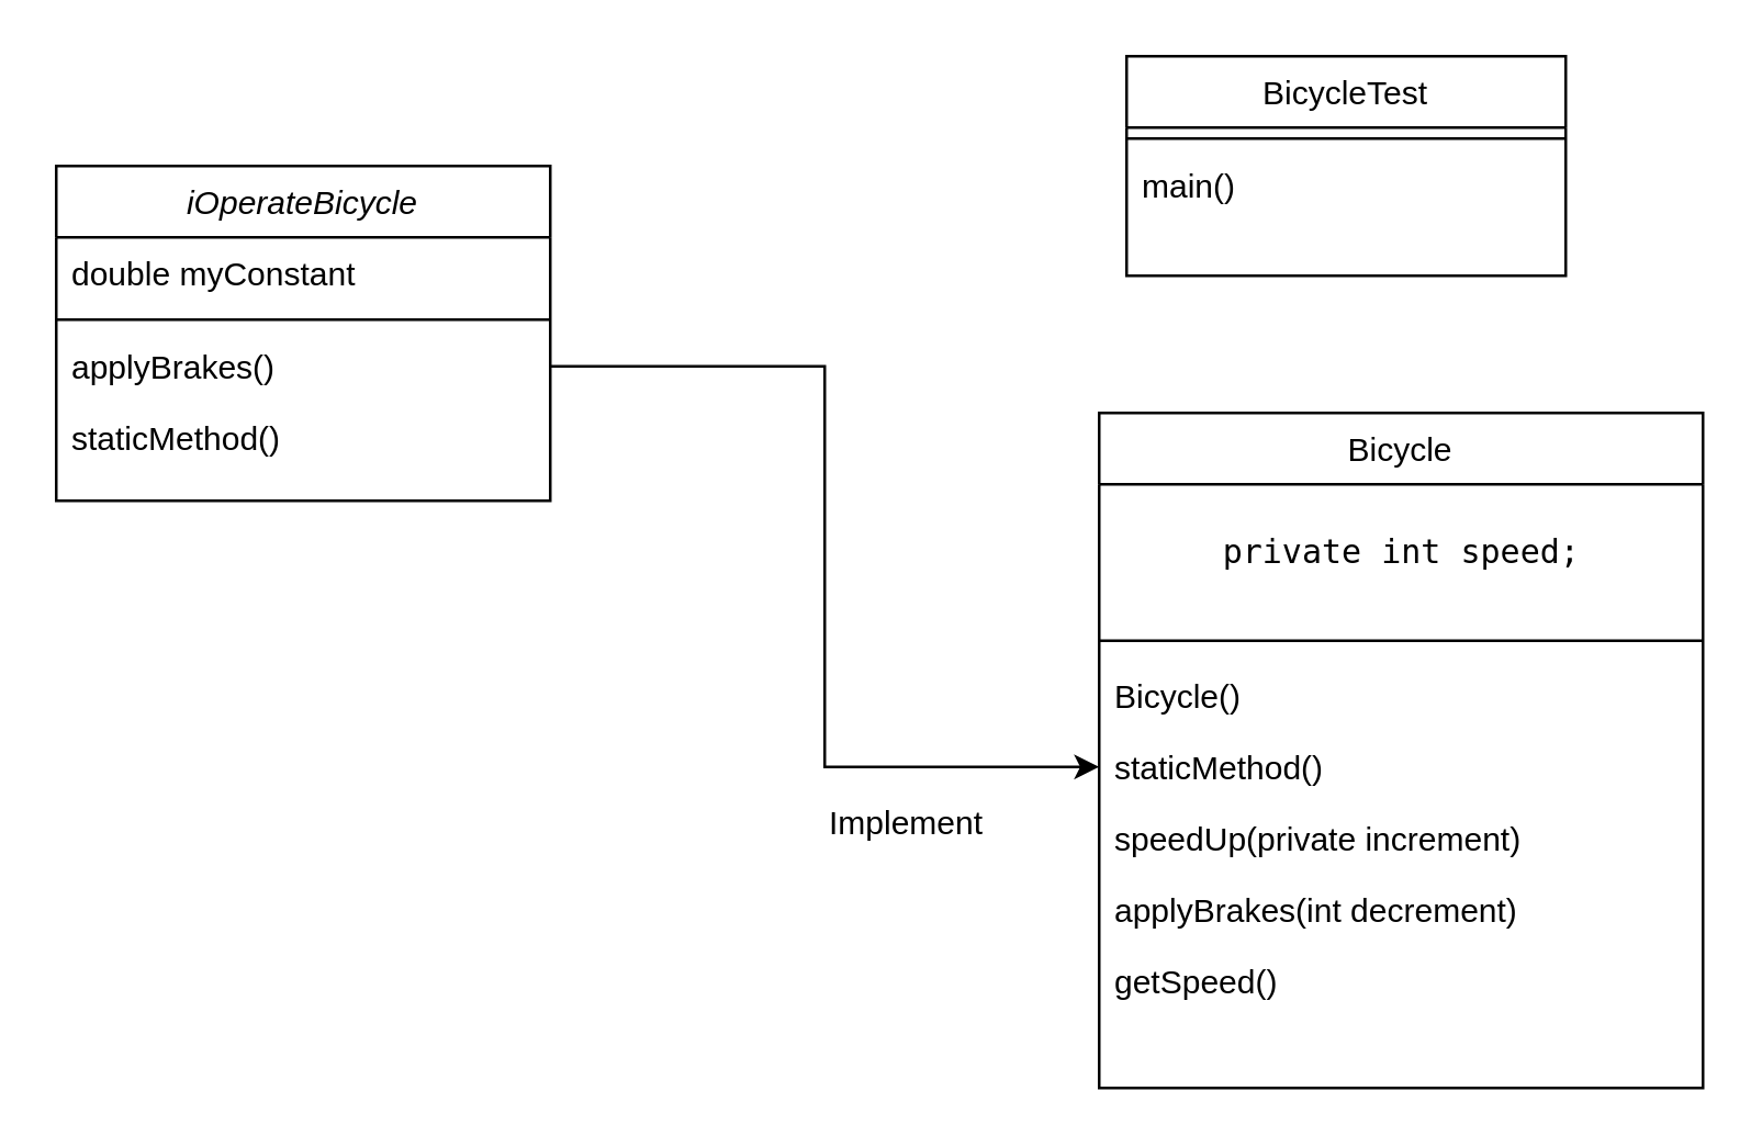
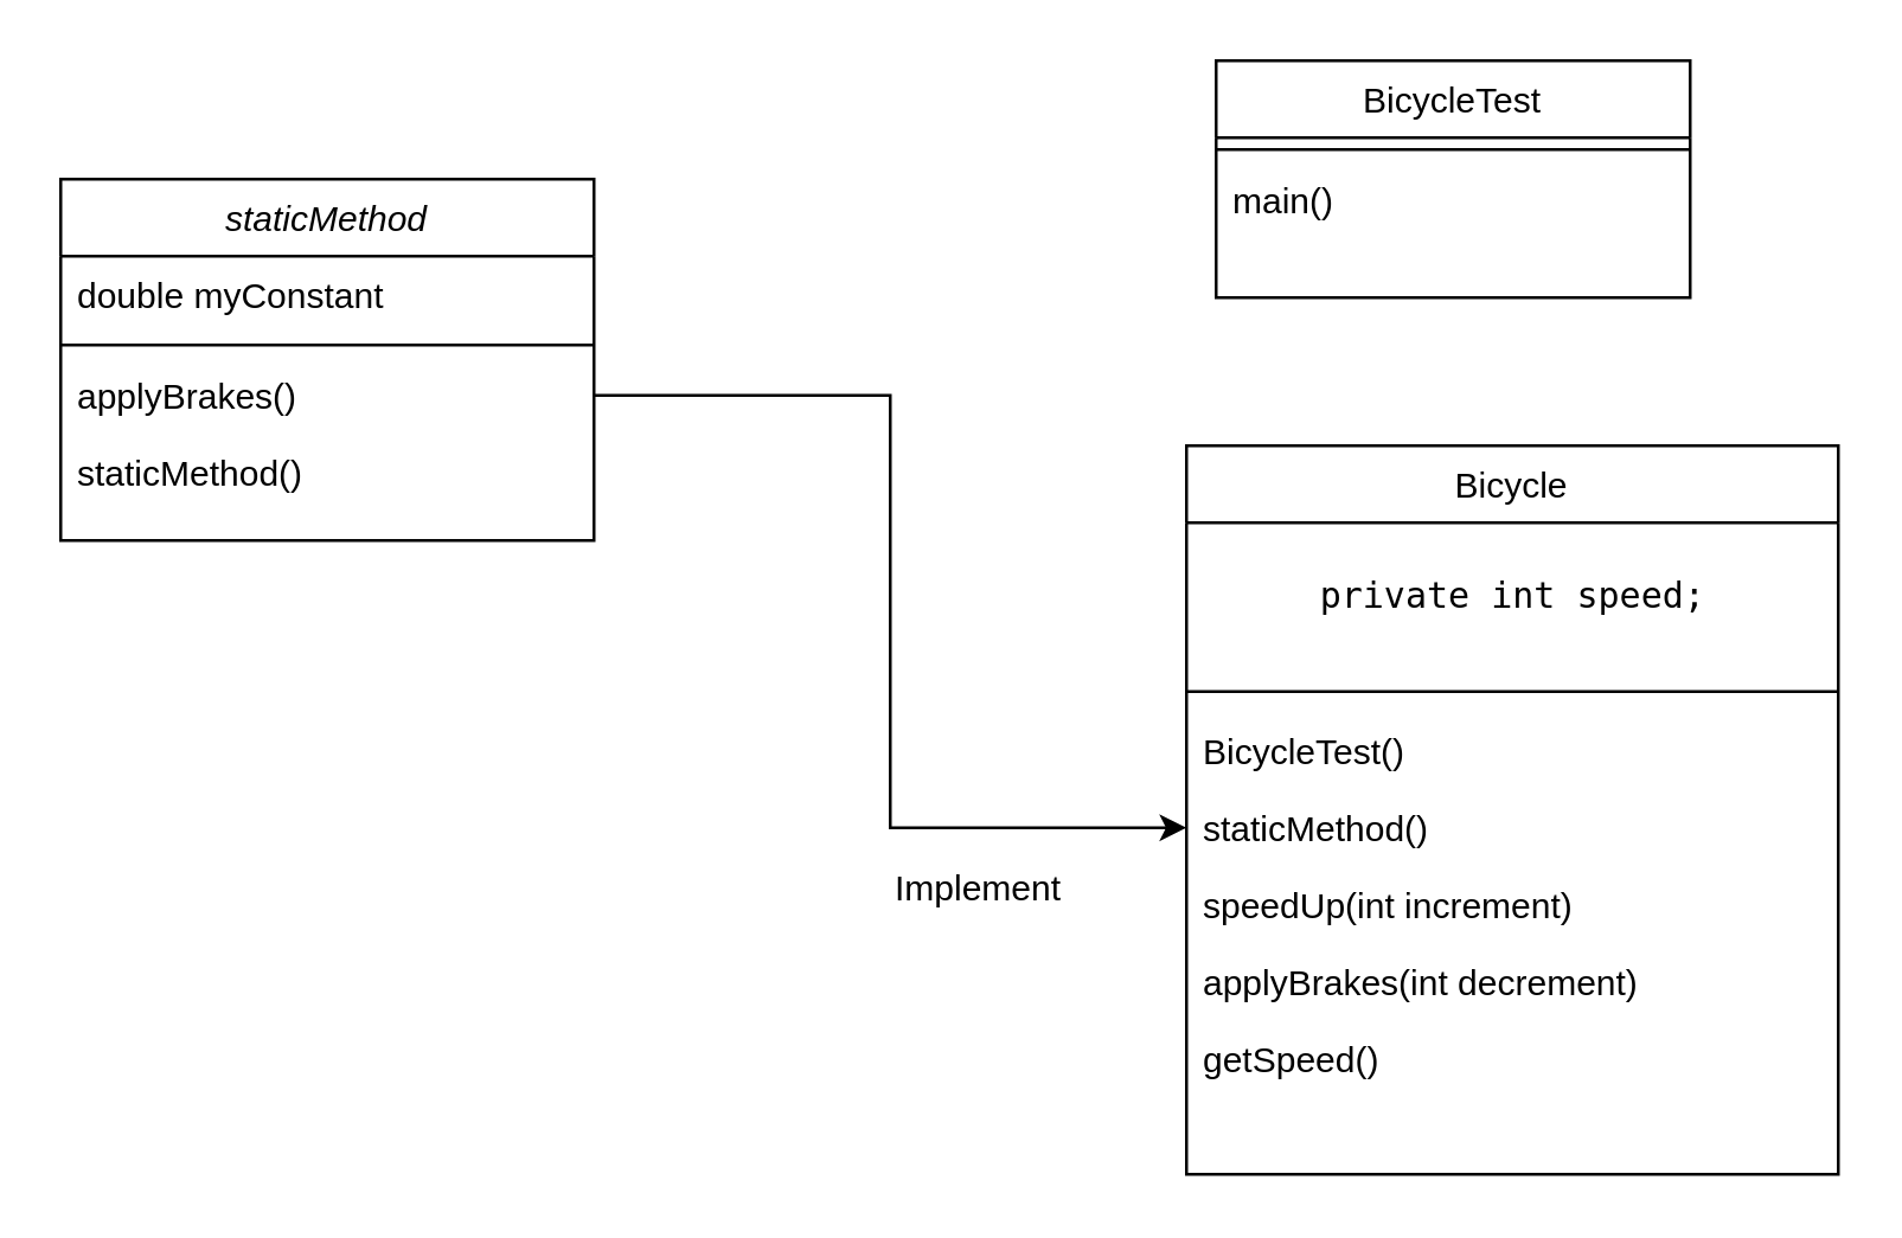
  <mxCell id="0" />
  <mxCell id="1" parent="0" />
- <mxCell id="2" value="iOperateBicycle" style="swimlane;fontStyle=2;align=center;verticalAlign=top;childLayout=stackLayout;horizontal=1;startSize=26;horizontalStack=0;resizeParent=1;resizeLast=0;collapsible=1;marginBottom=0;rounded=0;shadow=0;strokeWidth=1;" parent="1" vertex="1"><mxGeometry x="20" y="60" width="180" height="122" as="geometry"><mxRectangle x="230" y="140" width="160" height="26" as="alternateBounds" /></mxGeometry></mxCell>
+ <mxCell id="2" value="staticMethod" style="swimlane;fontStyle=2;align=center;verticalAlign=top;childLayout=stackLayout;horizontal=1;startSize=26;horizontalStack=0;resizeParent=1;resizeLast=0;collapsible=1;marginBottom=0;rounded=0;shadow=0;strokeWidth=1;" parent="1" vertex="1"><mxGeometry x="20" y="60" width="180" height="122" as="geometry"><mxRectangle x="230" y="140" width="160" height="26" as="alternateBounds" /></mxGeometry></mxCell>
  <mxCell id="3" value="double myConstant " style="text;align=left;verticalAlign=top;spacingLeft=4;spacingRight=4;overflow=hidden;rotatable=0;points=[[0,0.5],[1,0.5]];portConstraint=eastwest;" parent="2" vertex="1"><mxGeometry y="26" width="180" height="26" as="geometry" /></mxCell>
  <mxCell id="4" value="" style="line;html=1;strokeWidth=1;align=left;verticalAlign=middle;spacingTop=-1;spacingLeft=3;spacingRight=3;rotatable=0;labelPosition=right;points=[];portConstraint=eastwest;" parent="2" vertex="1"><mxGeometry y="52" width="180" height="8" as="geometry" /></mxCell>
  <mxCell id="5" value="applyBrakes()" style="text;align=left;verticalAlign=top;spacingLeft=4;spacingRight=4;overflow=hidden;rotatable=0;points=[[0,0.5],[1,0.5]];portConstraint=eastwest;" parent="2" vertex="1"><mxGeometry y="60" width="180" height="26" as="geometry" /></mxCell>
  <mxCell id="6" value="staticMethod()" style="text;align=left;verticalAlign=top;spacingLeft=4;spacingRight=4;overflow=hidden;rotatable=0;points=[[0,0.5],[1,0.5]];portConstraint=eastwest;" parent="2" vertex="1"><mxGeometry y="86" width="180" height="26" as="geometry" /></mxCell>
  <mxCell id="7" value="Bicycle" style="swimlane;fontStyle=0;align=center;verticalAlign=top;childLayout=stackLayout;horizontal=1;startSize=26;horizontalStack=0;resizeParent=1;resizeLast=0;collapsible=1;marginBottom=0;rounded=0;shadow=0;strokeWidth=1;" parent="1" vertex="1"><mxGeometry x="400" y="150" width="220" height="246" as="geometry"><mxRectangle x="550" y="140" width="160" height="26" as="alternateBounds" /></mxGeometry></mxCell>
  <mxCell id="8" value="&lt;pre data-language=&quot;python&quot;&gt;private &lt;span class=&quot;keyword&quot;&gt;int&lt;/span&gt; speed;&lt;/pre&gt;" style="text;html=1;align=center;verticalAlign=middle;resizable=0;points=[];autosize=1;strokeColor=none;fillColor=none;" vertex="1" parent="7"><mxGeometry y="26" width="220" height="50" as="geometry" /></mxCell>
  <mxCell id="9" value="" style="line;html=1;strokeWidth=1;align=left;verticalAlign=middle;spacingTop=-1;spacingLeft=3;spacingRight=3;rotatable=0;labelPosition=right;points=[];portConstraint=eastwest;" parent="7" vertex="1"><mxGeometry y="76" width="220" height="14" as="geometry" /></mxCell>
- <mxCell id="10" value="Bicycle()" style="text;align=left;verticalAlign=top;spacingLeft=4;spacingRight=4;overflow=hidden;rotatable=0;points=[[0,0.5],[1,0.5]];portConstraint=eastwest;" vertex="1" parent="7"><mxGeometry y="90" width="220" height="26" as="geometry" /></mxCell>
+ <mxCell id="10" value="BicycleTest()" style="text;align=left;verticalAlign=top;spacingLeft=4;spacingRight=4;overflow=hidden;rotatable=0;points=[[0,0.5],[1,0.5]];portConstraint=eastwest;" vertex="1" parent="7"><mxGeometry y="90" width="220" height="26" as="geometry" /></mxCell>
  <mxCell id="11" value="staticMethod()" style="text;align=left;verticalAlign=top;spacingLeft=4;spacingRight=4;overflow=hidden;rotatable=0;points=[[0,0.5],[1,0.5]];portConstraint=eastwest;" vertex="1" parent="7"><mxGeometry y="116" width="220" height="26" as="geometry" /></mxCell>
- <mxCell id="12" value="speedUp(private increment)" style="text;align=left;verticalAlign=top;spacingLeft=4;spacingRight=4;overflow=hidden;rotatable=0;points=[[0,0.5],[1,0.5]];portConstraint=eastwest;" vertex="1" parent="7"><mxGeometry y="142" width="220" height="26" as="geometry" /></mxCell>
+ <mxCell id="12" value="speedUp(int increment)" style="text;align=left;verticalAlign=top;spacingLeft=4;spacingRight=4;overflow=hidden;rotatable=0;points=[[0,0.5],[1,0.5]];portConstraint=eastwest;" vertex="1" parent="7"><mxGeometry y="142" width="220" height="26" as="geometry" /></mxCell>
  <mxCell id="13" value="applyBrakes(int decrement)" style="text;align=left;verticalAlign=top;spacingLeft=4;spacingRight=4;overflow=hidden;rotatable=0;points=[[0,0.5],[1,0.5]];portConstraint=eastwest;" vertex="1" parent="7"><mxGeometry y="168" width="220" height="26" as="geometry" /></mxCell>
  <mxCell id="14" value="getSpeed() " style="text;align=left;verticalAlign=top;spacingLeft=4;spacingRight=4;overflow=hidden;rotatable=0;points=[[0,0.5],[1,0.5]];portConstraint=eastwest;" vertex="1" parent="7"><mxGeometry y="194" width="220" height="26" as="geometry" /></mxCell>
  <mxCell id="15" value="BicycleTest" style="swimlane;fontStyle=0;align=center;verticalAlign=top;childLayout=stackLayout;horizontal=1;startSize=26;horizontalStack=0;resizeParent=1;resizeLast=0;collapsible=1;marginBottom=0;rounded=0;shadow=0;strokeWidth=1;" vertex="1" parent="1"><mxGeometry x="410" y="20" width="160" height="80" as="geometry"><mxRectangle x="550" y="140" width="160" height="26" as="alternateBounds" /></mxGeometry></mxCell>
  <mxCell id="16" value="" style="line;html=1;strokeWidth=1;align=left;verticalAlign=middle;spacingTop=-1;spacingLeft=3;spacingRight=3;rotatable=0;labelPosition=right;points=[];portConstraint=eastwest;" vertex="1" parent="15"><mxGeometry y="26" width="160" height="8" as="geometry" /></mxCell>
  <mxCell id="17" value="main()" style="text;align=left;verticalAlign=top;spacingLeft=4;spacingRight=4;overflow=hidden;rotatable=0;points=[[0,0.5],[1,0.5]];portConstraint=eastwest;" vertex="1" parent="15"><mxGeometry y="34" width="160" height="26" as="geometry" /></mxCell>
  <mxCell id="18" style="edgeStyle=orthogonalEdgeStyle;rounded=0;orthogonalLoop=1;jettySize=auto;html=1;exitX=1;exitY=0.5;exitDx=0;exitDy=0;entryX=0;entryY=0.5;entryDx=0;entryDy=0;" edge="1" parent="1" source="5" target="11"><mxGeometry relative="1" as="geometry" /></mxCell>
  <mxCell id="19" value="Implement" style="text;html=1;strokeColor=none;fillColor=none;align=center;verticalAlign=middle;whiteSpace=wrap;rounded=0;" vertex="1" parent="1"><mxGeometry x="300" y="285" width="60" height="30" as="geometry" /></mxCell>
